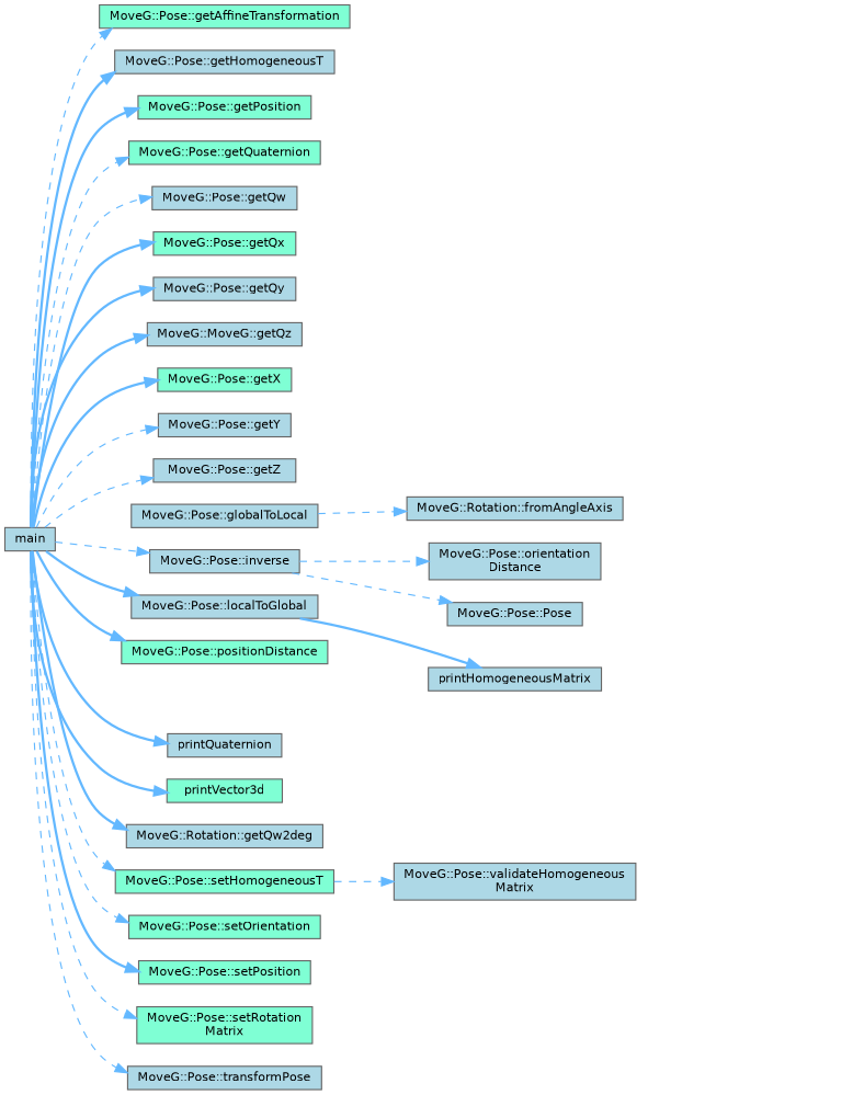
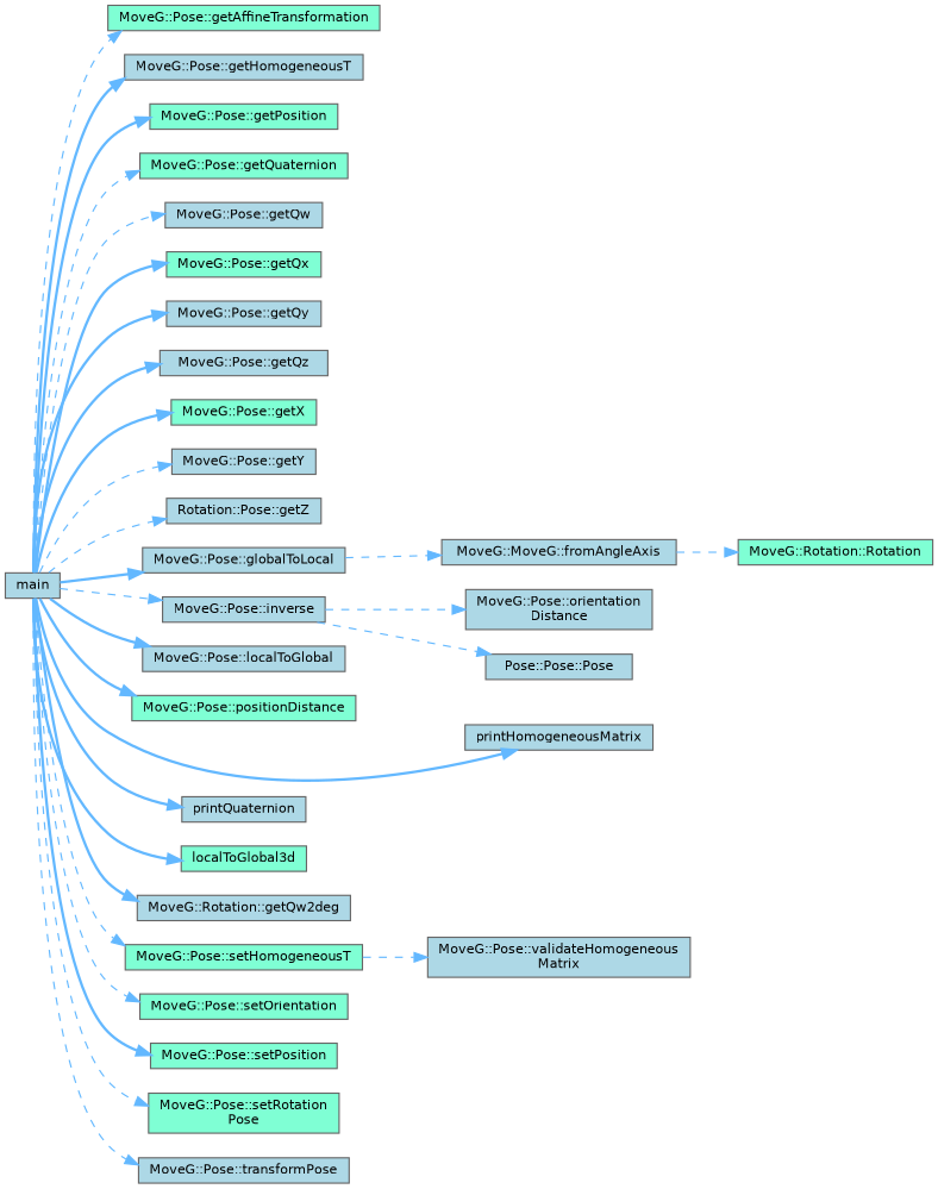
  digraph {
    rankdir=LR
    node [color=grey40 fillcolor=lightblue fontname=Helvetica fontsize=10 shape=box style=filled]
    edge [color=steelblue1 fontname=Helvetica fontsize=10 labelfontname=Helvetica labelfontsize=10 style=dashed]
    n1 [color=gray40 fontcolor=black height=0.2 label=main width=0.4]
    n2 [fillcolor=aquamarine height=0.2 label="MoveG::Pose::getAffineTransformation" width=0.4]
    n3 [height=0.2 label="MoveG::Pose::getHomogeneousT" width=0.4]
    n4 [fillcolor=aquamarine height=0.2 label="MoveG::Pose::getPosition" width=0.4]
    n5 [fillcolor=aquamarine height=0.2 label="MoveG::Pose::getQuaternion" width=0.4]
    n6 [height=0.2 label="MoveG::Pose::getQw" width=0.4]
    n7 [fillcolor=aquamarine height=0.2 label="MoveG::Pose::getQx" width=0.4]
    n8 [height=0.2 label="MoveG::Pose::getQy" width=0.4]
-   n9 [height=0.2 label="MoveG::MoveG::getQz" width=0.4]
+   n9 [height=0.2 label="MoveG::Pose::getQz" width=0.4]
    n10 [fillcolor=aquamarine height=0.2 label="MoveG::Pose::getX" width=0.4]
    n11 [height=0.2 label="MoveG::Pose::getY" width=0.4]
-   n12 [height=0.2 label="MoveG::Pose::getZ" width=0.4]
+   n12 [height=0.2 label="Rotation::Pose::getZ" width=0.4]
    n13 [height=0.2 label="MoveG::Pose::globalToLocal" width=0.4]
    n14 [height=0.2 label="MoveG::Pose::inverse" width=0.4]
    n15 [height=0.2 label="MoveG::Pose::localToGlobal" width=0.4]
    n16 [fillcolor=aquamarine height=0.2 label="MoveG::Pose::positionDistance" width=0.4]
    n17 [height=0.2 label=printHomogeneousMatrix width=0.4]
    n18 [height=0.2 label=printQuaternion width=0.4]
-   n19 [fillcolor=aquamarine height=0.2 label=printVector3d width=0.4]
+   n19 [fillcolor=aquamarine height=0.2 label=localToGlobal3d width=0.4]
    n20 [height=0.2 label="MoveG::Rotation::getQw2deg" width=0.4]
    n21 [fillcolor=aquamarine height=0.2 label="MoveG::Pose::setHomogeneousT" width=0.4]
    n22 [fillcolor=aquamarine height=0.2 label="MoveG::Pose::setOrientation" width=0.4]
    n23 [fillcolor=aquamarine height=0.2 label="MoveG::Pose::setPosition" width=0.4]
-   n24 [fillcolor=aquamarine height=0.2 label="MoveG::Pose::setRotation\lMatrix" width=0.4]
+   n24 [fillcolor=aquamarine height=0.2 label="MoveG::Pose::setRotation\lPose" width=0.4]
    n25 [height=0.2 label="MoveG::Pose::transformPose" width=0.4]
-   n26 [height=0.2 label="MoveG::Rotation::fromAngleAxis" width=0.4]
+   n26 [height=0.2 label="MoveG::MoveG::fromAngleAxis" width=0.4]
+   n27 [fillcolor=aquamarine height=0.2 label="MoveG::Rotation::Rotation" width=0.4]
    n28 [height=0.2 label="MoveG::Pose::orientation\lDistance" width=0.4]
-   n29 [height=0.2 label="MoveG::Pose::Pose" width=0.4]
+   n29 [height=0.2 label="Pose::Pose::Pose" width=0.4]
    n30 [height=0.2 label="MoveG::Pose::validateHomogeneous\lMatrix" width=0.4]
    n1 -> n2
    n1 -> n3 [style=bold]
    n1 -> n4 [style=bold]
    n1 -> n5
    n1 -> n6
    n1 -> n7 [style=bold]
    n1 -> n8 [style=bold]
    n1 -> n9 [style=bold]
    n1 -> n10 [style=bold]
    n1 -> n11
    n1 -> n12
+   n1 -> n13 [style=bold]
    n1 -> n14
    n1 -> n15 [style=bold]
    n1 -> n16 [style=bold]
-   n15 -> n17 [style=bold]
+   n1 -> n17 [style=bold]
    n1 -> n18 [style=bold]
    n1 -> n19 [style=bold]
    n1 -> n20 [style=bold]
    n1 -> n21
    n1 -> n22
    n1 -> n23 [style=bold]
    n1 -> n24
    n1 -> n25
    n13 -> n26
    n14 -> n28
    n14 -> n29
    n21 -> n30
+   n26 -> n27
  }
